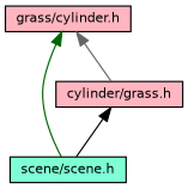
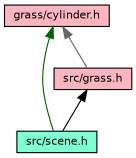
  digraph {
    node [color=black fillcolor=lightpink fontname=Helvetica fontsize=10 shape=record style=filled]
    edge [dir=back fontname=Helvetica fontsize=10 labelfontname=Helvetica labelfontsize=10 style=solid]
    n1 [fontcolor=black height=0.2 label="grass/cylinder.h" width=0.4]
-   n2 [fillcolor=aquamarine height=0.2 label="scene/scene.h" width=0.4]
-   n3 [height=0.2 label="cylinder/grass.h" width=0.4]
+   n2 [fillcolor=aquamarine height=0.2 label="src/scene.h" width=0.4]
+   n3 [height=0.2 label="src/grass.h" width=0.4]
    n1 -> n2 [color=darkgreen]
    n1 -> n3 [color=gray40]
    n3 -> n2 [color=black]
  }
